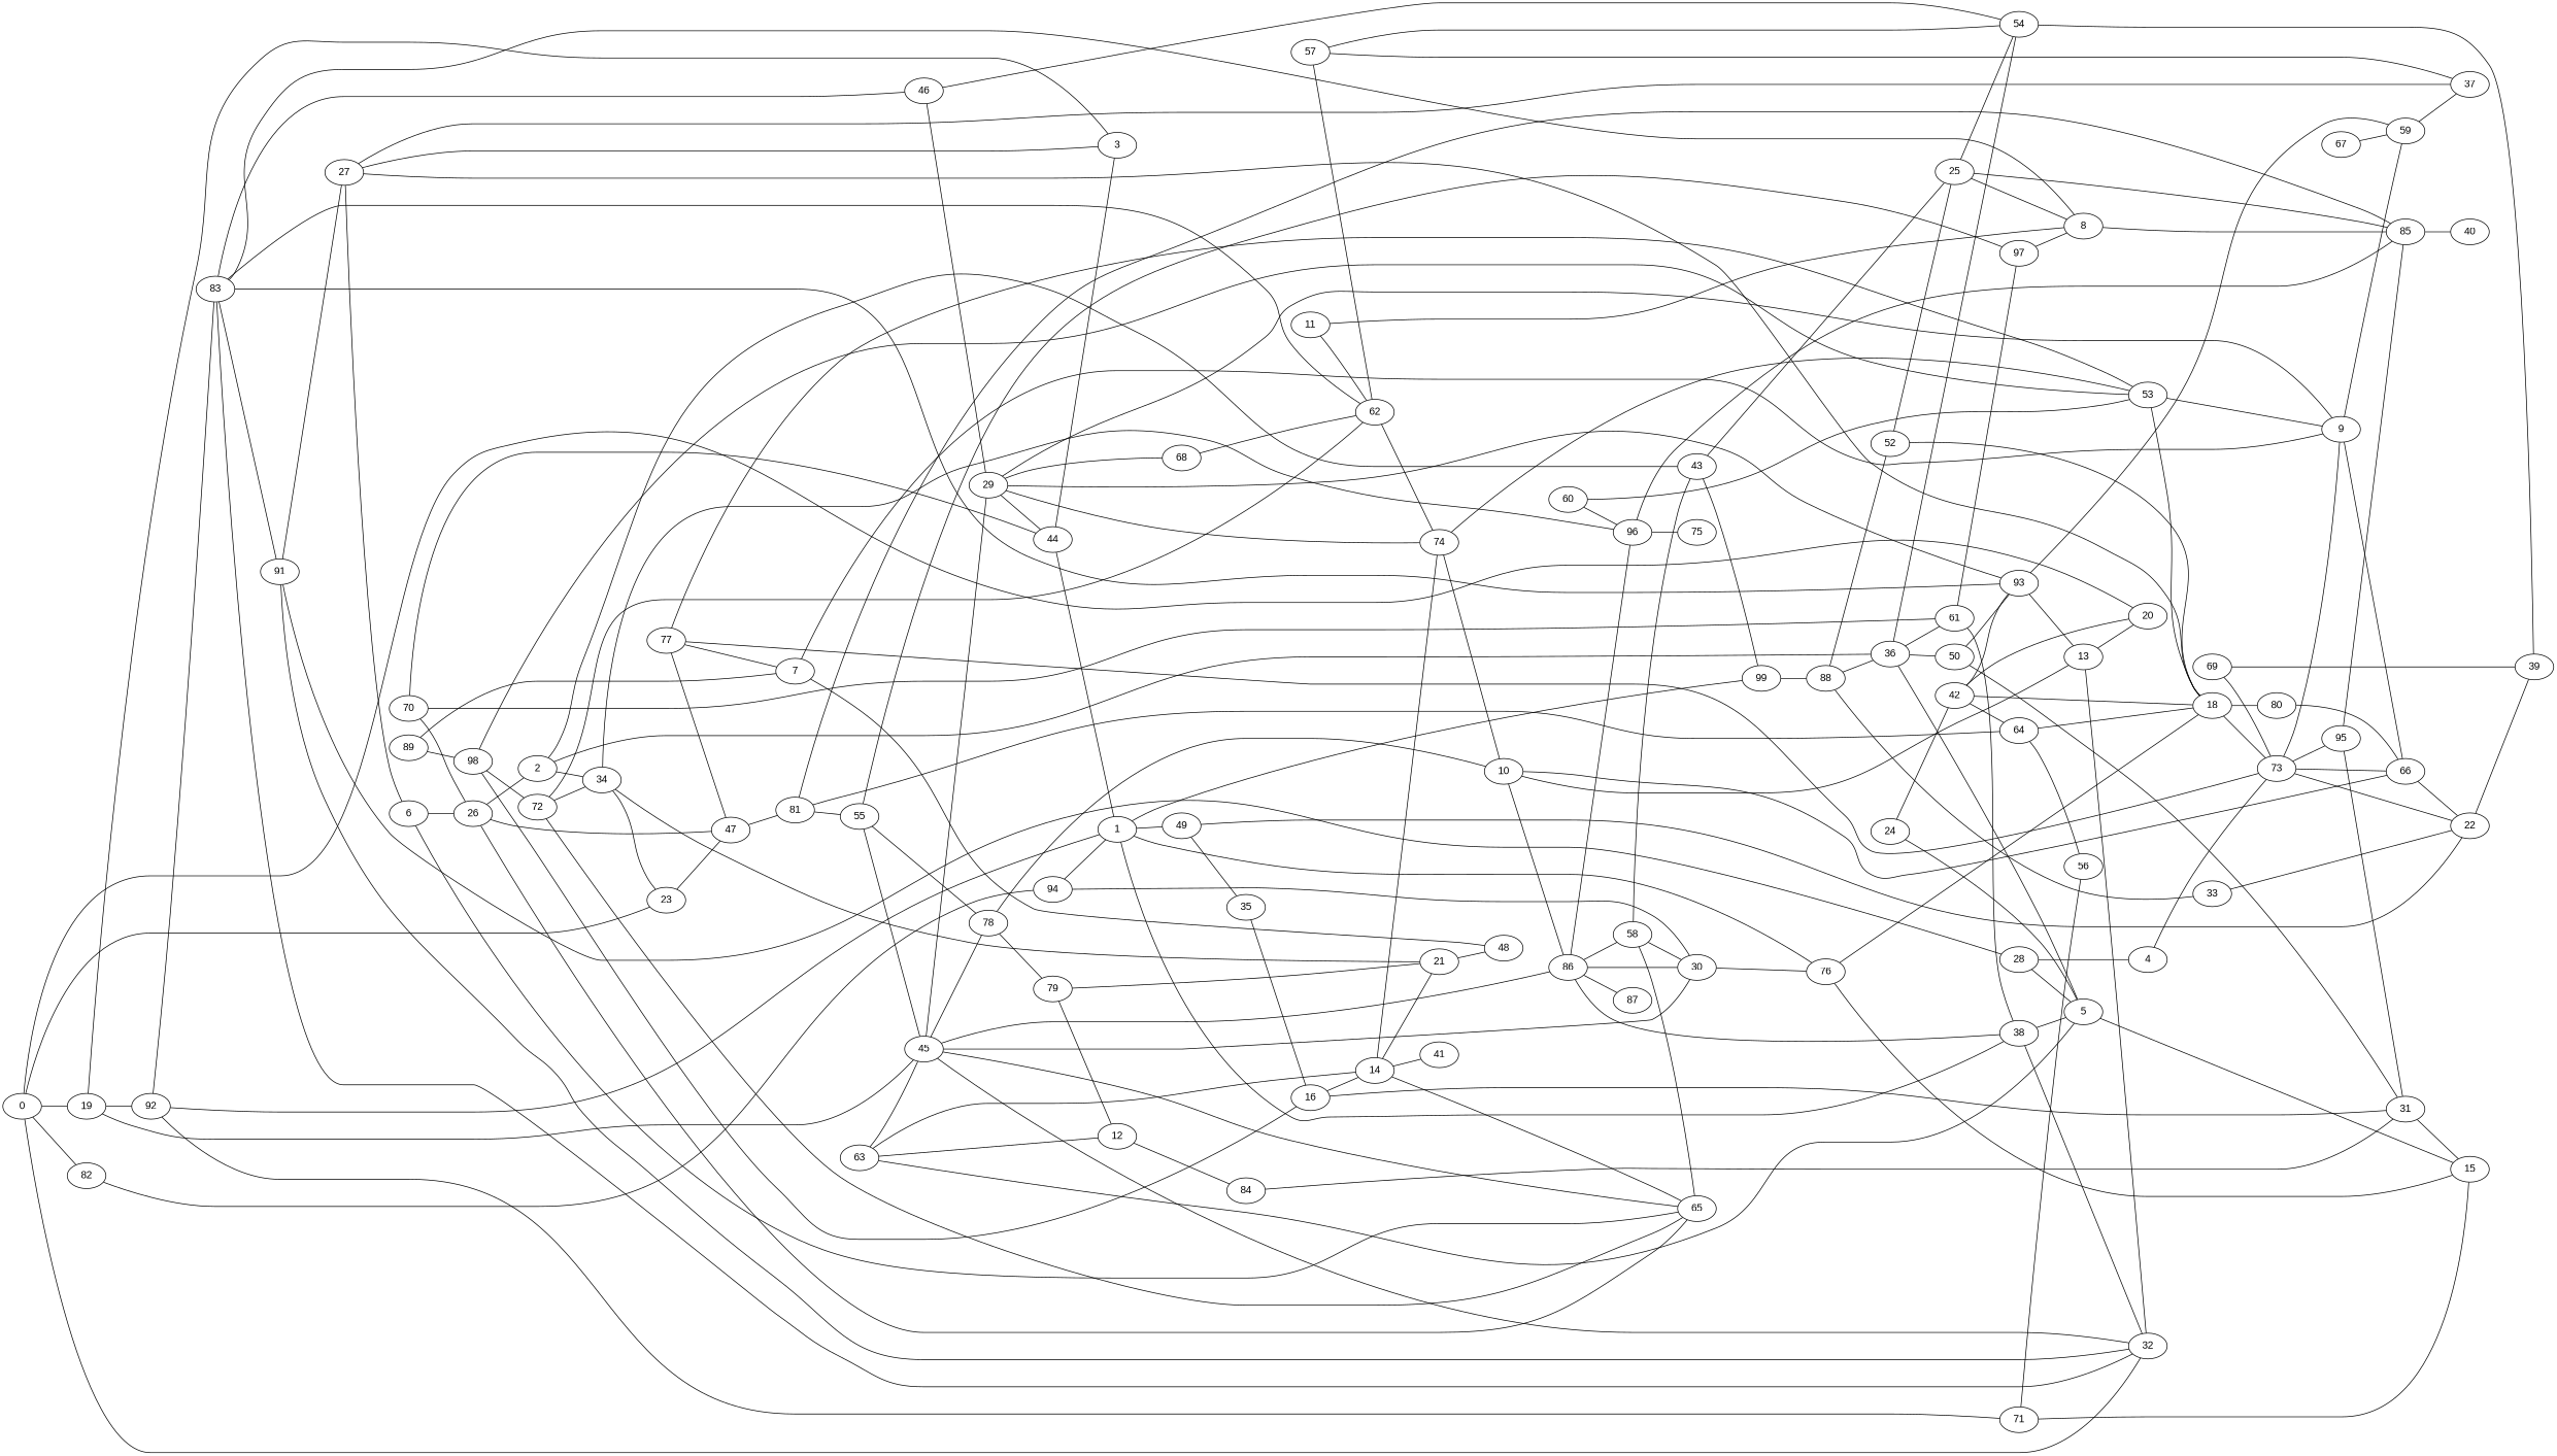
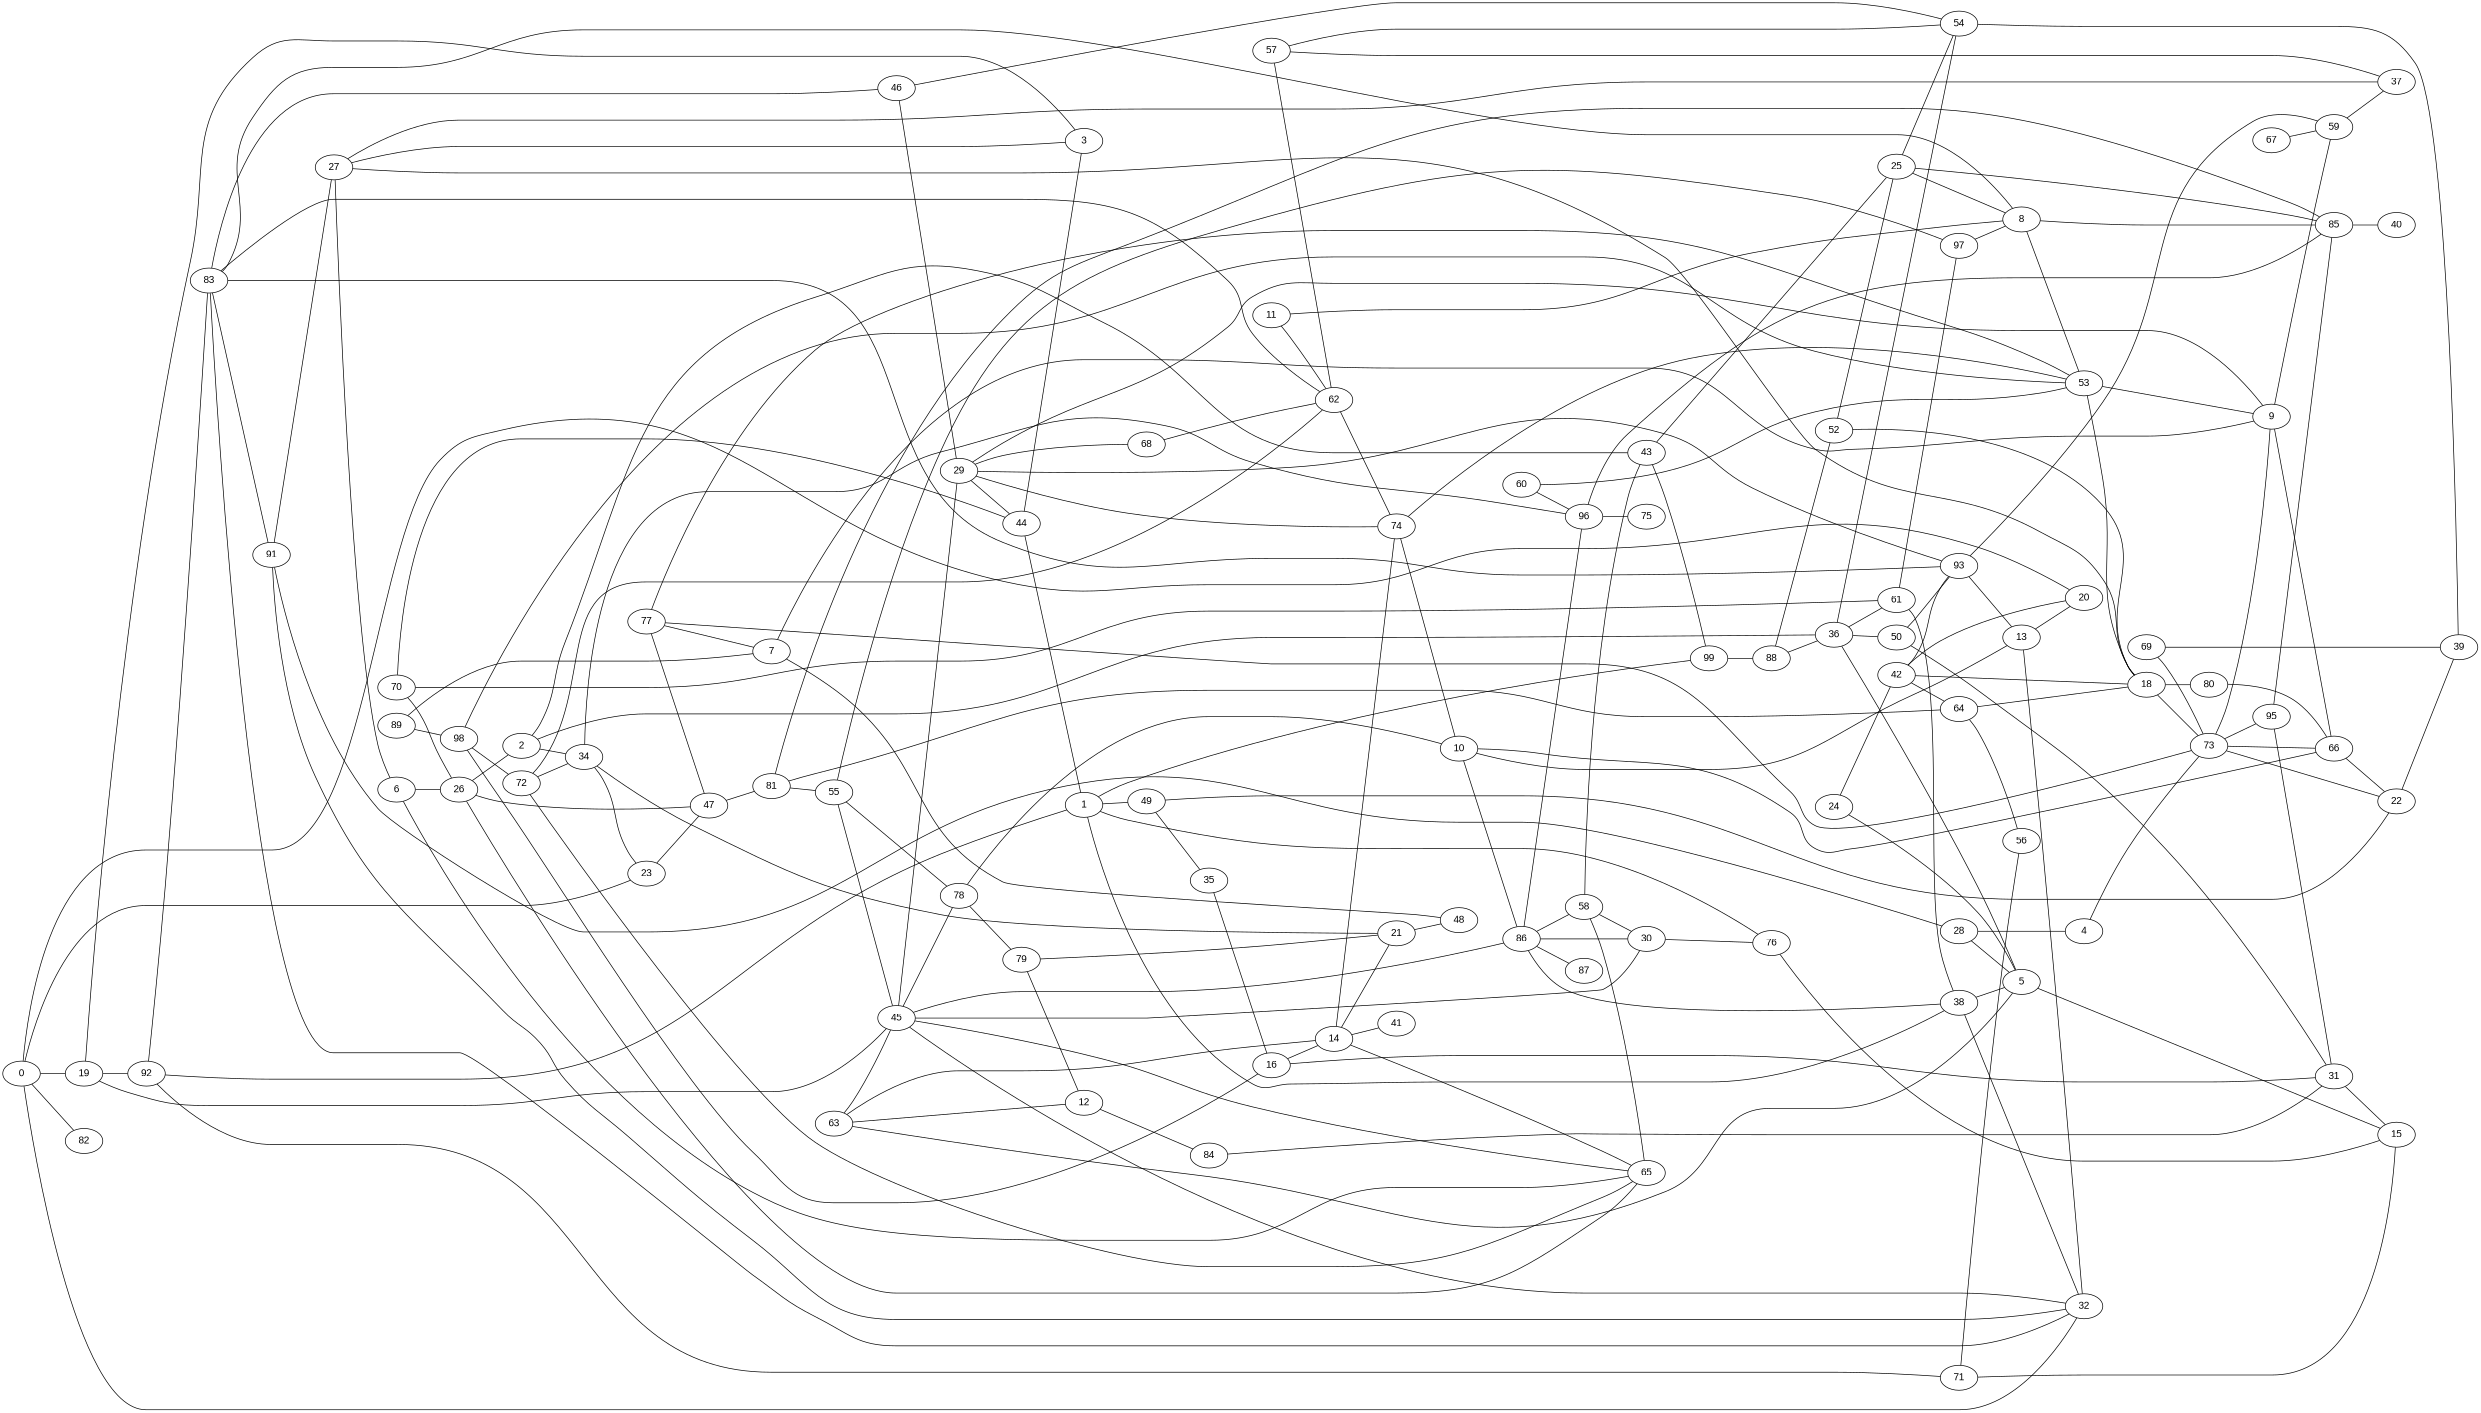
  graph {
    fontname="Liberation Sans"
    rankdir=LR
    node [fontname="Liberation Sans"]
    edge [fontname="Liberation Sans"]
    n1 [label=0]
    n2 [label=19]
    n3 [label=20]
    n4 [label=82]
    n5 [label=92]
    n6 [label=3]
    n7 [label=45]
-   n8 [label=94]
    n9 [label=1]
    n10 [label=38]
    n11 [label=49]
    n12 [label=76]
    n13 [label=99]
    n14 [label=5]
    n15 [label=86]
    n16 [label=32]
    n17 [label=22]
    n18 [label=35]
    n19 [label=15]
    n20 [label=18]
    n21 [label=83]
    n22 [label=71]
    n23 [label=88]
    n24 [label=2]
    n25 [label=34]
    n26 [label=36]
    n27 [label=21]
    n28 [label=23]
    n29 [label=54]
    n30 [label=50]
    n31 [label=61]
    n32 [label=4]
    n33 [label=73]
    n34 [label=9]
    n35 [label=66]
    n36 [label=95]
    n37 [label=6]
    n38 [label=26]
    n39 [label=7]
    n40 [label=48]
    n41 [label=59]
    n42 [label=8]
    n43 [label=53]
    n44 [label=85]
    n45 [label=91]
    n46 [label=46]
    n47 [label=40]
    n48 [label=37]
    n49 [label=10]
    n50 [label=58]
    n51 [label=96]
    n52 [label=87]
    n53 [label=11]
    n54 [label=62]
    n55 [label=74]
    n56 [label=12]
    n57 [label=84]
    n58 [label=31]
    n59 [label=13]
    n60 [label=14]
    n61 [label=41]
    n62 [label=65]
    n63 [label=16]
    n64 [label=47]
    n65 [label=30]
    n66 [label=43]
    n67 [label=27]
    n68 [label=80]
    n69 [label=29]
    n70 [label=78]
    n71 [label=39]
    n72 [label=81]
    n73 [label=24]
    n74 [label=42]
    n75 [label=64]
    n76 [label=93]
    n77 [label=25]
    n78 [label=28]
    n79 [label=44]
    n80 [label=68]
-   n81 [label=33]
    n82 [label=97]
    n83 [label=56]
    n84 [label=55]
    n85 [label=79]
    n86 [label=52]
    n87 [label=57]
    n88 [label=60]
    n89 [label=75]
    n90 [label=63]
    n91 [label=67]
    n92 [label=69]
    n93 [label=70]
    n94 [label=72]
    n95 [label=77]
    n96 [label=89]
    n97 [label=98]
    n1 -- n2
    n1 -- n3
    n1 -- n4
    n2 -- n5
    n2 -- n6
    n2 -- n7
-   n4 -- n8
    n5 -- n21
    n5 -- n22
    n7 -- n16
    n7 -- n69
    n7 -- n70
-   n8 -- n9
-   n8 -- n65
    n9 -- n5
    n9 -- n10
    n9 -- n11
    n9 -- n12
    n9 -- n13
    n10 -- n14
    n10 -- n15
    n10 -- n16
    n11 -- n17
    n11 -- n18
    n12 -- n19
-   n12 -- n20
    n13 -- n23
    n14 -- n19
    n15 -- n7
    n15 -- n50
    n15 -- n51
    n15 -- n52
    n16 -- n1
    n16 -- n21
    n16 -- n45
    n17 -- n33
    n17 -- n71
    n18 -- n63
    n20 -- n33
    n20 -- n67
    n20 -- n68
    n21 -- n45
    n21 -- n46
    n22 -- n19
    n22 -- n83
    n23 -- n26
-   n23 -- n81
    n23 -- n86
    n24 -- n25
    n24 -- n26
    n25 -- n27
    n25 -- n28
    n26 -- n14
    n26 -- n29
    n26 -- n30
    n26 -- n31
    n27 -- n40
    n28 -- n1
    n28 -- n64
    n29 -- n71
    n30 -- n58
    n30 -- n76
    n31 -- n10
    n31 -- n82
    n32 -- n33
    n33 -- n34
    n33 -- n35
    n33 -- n36
    n34 -- n35
    n34 -- n41
    n35 -- n17
    n36 -- n44
    n36 -- n58
    n37 -- n38
    n38 -- n24
    n39 -- n34
    n39 -- n40
    n41 -- n48
    n42 -- n21
+   n42 -- n43
    n42 -- n44
    n43 -- n20
    n43 -- n34
    n44 -- n47
    n45 -- n67
    n45 -- n78
    n46 -- n29
    n46 -- n69
    n48 -- n67
    n49 -- n15
    n49 -- n35
    n50 -- n62
    n50 -- n65
    n50 -- n66
    n51 -- n25
    n51 -- n44
    n51 -- n89
    n53 -- n42
    n53 -- n54
    n54 -- n21
    n54 -- n55
    n55 -- n43
    n55 -- n49
    n56 -- n57
    n57 -- n58
    n58 -- n19
    n59 -- n3
    n59 -- n16
    n59 -- n49
    n60 -- n27
    n60 -- n55
    n60 -- n61
    n60 -- n62
    n62 -- n7
    n62 -- n37
    n62 -- n38
    n63 -- n58
    n63 -- n60
    n64 -- n38
    n64 -- n72
    n65 -- n7
    n65 -- n12
    n65 -- n15
    n66 -- n13
    n66 -- n24
    n66 -- n77
    n67 -- n6
    n67 -- n37
    n68 -- n35
    n69 -- n34
    n69 -- n55
    n69 -- n79
    n69 -- n80
    n70 -- n49
    n70 -- n84
    n70 -- n85
    n72 -- n44
    n72 -- n75
    n72 -- n84
    n73 -- n14
    n73 -- n74
    n74 -- n3
    n74 -- n20
    n74 -- n75
    n74 -- n76
    n75 -- n20
    n75 -- n83
    n76 -- n21
    n76 -- n41
    n76 -- n59
    n76 -- n69
    n77 -- n29
    n77 -- n42
    n77 -- n44
    n78 -- n14
    n78 -- n32
    n79 -- n6
    n79 -- n9
    n80 -- n54
-   n81 -- n17
    n82 -- n42
    n84 -- n7
    n84 -- n82
    n85 -- n27
    n85 -- n56
    n86 -- n20
    n86 -- n77
    n87 -- n29
    n87 -- n48
    n87 -- n54
    n88 -- n43
    n88 -- n51
    n90 -- n7
    n90 -- n14
    n90 -- n56
    n90 -- n60
    n91 -- n41
    n92 -- n33
    n92 -- n71
    n93 -- n31
    n93 -- n38
    n93 -- n79
    n94 -- n25
    n94 -- n54
    n94 -- n62
    n95 -- n33
    n95 -- n39
    n95 -- n43
    n95 -- n64
    n96 -- n39
    n96 -- n97
    n97 -- n43
    n97 -- n63
    n97 -- n94
  }
